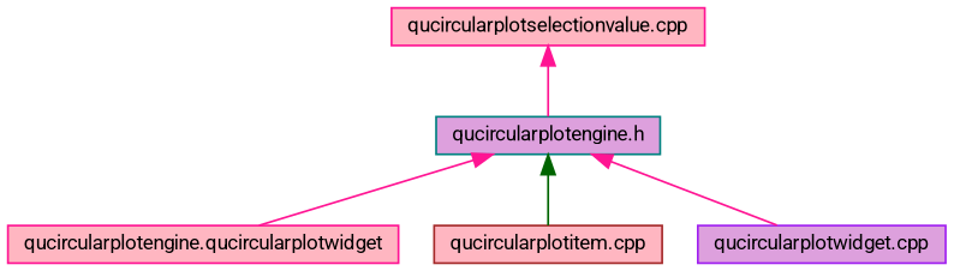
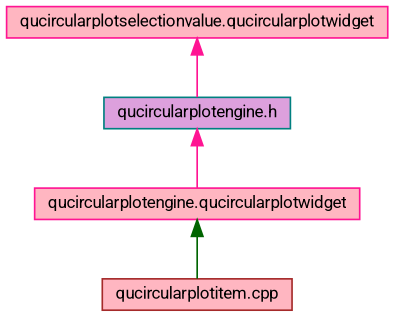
  digraph {
    fontname=Roboto
    node [color=deeppink fillcolor=lightpink fontname=Roboto fontsize=10 shape=box style=filled]
    edge [color=deeppink dir=back fontname=Roboto fontsize=10 labelfontname=Helvetica labelfontsize=10 style=solid]
    n1 [color=teal fillcolor=plum fontcolor=black height=0.2 label="qucircularplotengine.h" width=0.4]
    n2 [height=0.2 label="qucircularplotengine.qucircularplotwidget" width=0.4]
    n3 [color=brown height=0.2 label="qucircularplotitem.cpp" width=0.4]
-   n4 [color=purple fillcolor=plum height=0.2 label="qucircularplotwidget.cpp" width=0.4]
-   n5 [height=0.2 label="qucircularplotselectionvalue.cpp" width=0.4]
+   n5 [height=0.2 label="qucircularplotselectionvalue.qucircularplotwidget" width=0.4]
    n1 -> n2
-   n1 -> n3 [color=darkgreen]
-   n1 -> n4
+   n2 -> n3 [color=darkgreen]
    n5 -> n1
  }
